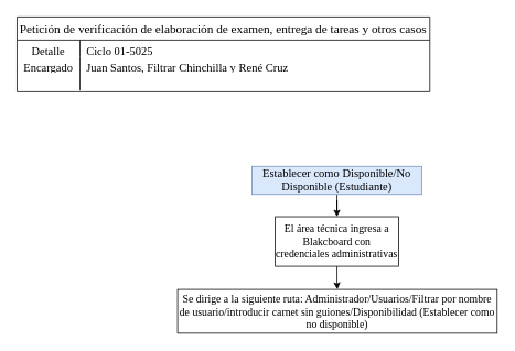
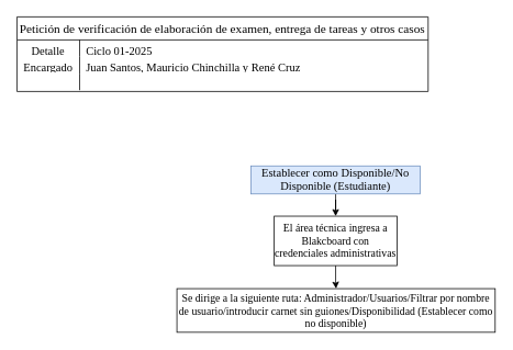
  <mxCell id="0" />
  <mxCell id="1" parent="0" />
  <mxCell id="2" value="Petición de verificación de elaboración de examen, entrega de tareas y otros casos" style="shape=table;startSize=28;container=1;collapsible=0;childLayout=tableLayout;fixedRows=1;rowLines=0;fontStyle=0;strokeColor=default;fontSize=15;fontFamily=Times New Roman;" vertex="1" parent="1"><mxGeometry x="20" y="20" width="498.697" height="90.612" as="geometry" /></mxCell>
  <mxCell id="3" value="" style="shape=tableRow;horizontal=0;startSize=0;swimlaneHead=0;swimlaneBody=0;top=0;left=0;bottom=0;right=0;collapsible=0;dropTarget=0;fillColor=none;points=[[0,0.5],[1,0.5]];portConstraint=eastwest;strokeColor=inherit;fontSize=16;fontFamily=Times New Roman;" vertex="1" parent="2"><mxGeometry y="28" width="498.697" height="20" as="geometry" /></mxCell>
  <mxCell id="4" value="&lt;font style=&quot;font-size: 14px;&quot;&gt;Detalle&lt;/font&gt;&lt;div&gt;&lt;br&gt;&lt;/div&gt;" style="shape=partialRectangle;html=1;whiteSpace=wrap;connectable=0;fillColor=none;top=0;left=0;bottom=0;right=0;overflow=hidden;pointerEvents=1;strokeColor=inherit;fontSize=16;fontFamily=Times New Roman;" vertex="1" parent="3"><mxGeometry width="76" height="20" as="geometry"><mxRectangle width="76" height="20" as="alternateBounds" /></mxGeometry></mxCell>
- <mxCell id="5" value="&lt;font style=&quot;font-size: 14px;&quot;&gt;Ciclo 01-5025&lt;/font&gt;" style="shape=partialRectangle;html=1;whiteSpace=wrap;connectable=0;fillColor=none;top=0;left=0;bottom=0;right=0;align=left;spacingLeft=6;overflow=hidden;strokeColor=inherit;fontSize=16;fontFamily=Times New Roman;" vertex="1" parent="3"><mxGeometry x="76" width="423" height="20" as="geometry"><mxRectangle width="423" height="20" as="alternateBounds" /></mxGeometry></mxCell>
+ <mxCell id="5" value="&lt;font style=&quot;font-size: 14px;&quot;&gt;Ciclo 01-2025&lt;/font&gt;" style="shape=partialRectangle;html=1;whiteSpace=wrap;connectable=0;fillColor=none;top=0;left=0;bottom=0;right=0;align=left;spacingLeft=6;overflow=hidden;strokeColor=inherit;fontSize=16;fontFamily=Times New Roman;" vertex="1" parent="3"><mxGeometry x="76" width="423" height="20" as="geometry"><mxRectangle width="423" height="20" as="alternateBounds" /></mxGeometry></mxCell>
  <mxCell id="6" value="" style="shape=tableRow;horizontal=0;startSize=0;swimlaneHead=0;swimlaneBody=0;top=0;left=0;bottom=0;right=0;collapsible=0;dropTarget=0;fillColor=none;points=[[0,0.5],[1,0.5]];portConstraint=eastwest;strokeColor=inherit;fontSize=16;fontFamily=Times New Roman;" vertex="1" parent="2"><mxGeometry y="48" width="498.697" height="21" as="geometry" /></mxCell>
  <mxCell id="7" value="&lt;font style=&quot;font-size: 14px;&quot;&gt;Encargado&lt;/font&gt;" style="shape=partialRectangle;html=1;whiteSpace=wrap;connectable=0;fillColor=none;top=0;left=0;bottom=0;right=0;overflow=hidden;strokeColor=inherit;fontSize=16;fontFamily=Times New Roman;" vertex="1" parent="6"><mxGeometry width="76" height="21" as="geometry"><mxRectangle width="76" height="21" as="alternateBounds" /></mxGeometry></mxCell>
- <mxCell id="8" value="&lt;span style=&quot;font-size: 14px;&quot;&gt;Juan Santos, Filtrar Chinchilla y René Cruz&lt;/span&gt;" style="shape=partialRectangle;html=1;whiteSpace=wrap;connectable=0;fillColor=none;top=0;left=0;bottom=0;right=0;align=left;spacingLeft=6;overflow=hidden;strokeColor=inherit;fontSize=16;fontFamily=Times New Roman;" vertex="1" parent="6"><mxGeometry x="76" width="423" height="21" as="geometry"><mxRectangle width="423" height="21" as="alternateBounds" /></mxGeometry></mxCell>
+ <mxCell id="8" value="&lt;span style=&quot;font-size: 14px;&quot;&gt;Juan Santos, Mauricio Chinchilla y René Cruz&lt;/span&gt;" style="shape=partialRectangle;html=1;whiteSpace=wrap;connectable=0;fillColor=none;top=0;left=0;bottom=0;right=0;align=left;spacingLeft=6;overflow=hidden;strokeColor=inherit;fontSize=16;fontFamily=Times New Roman;" vertex="1" parent="6"><mxGeometry x="76" width="423" height="21" as="geometry"><mxRectangle width="423" height="21" as="alternateBounds" /></mxGeometry></mxCell>
  <mxCell id="9" value="" style="shape=tableRow;horizontal=0;startSize=0;swimlaneHead=0;swimlaneBody=0;top=0;left=0;bottom=0;right=0;collapsible=0;dropTarget=0;fillColor=none;points=[[0,0.5],[1,0.5]];portConstraint=eastwest;strokeColor=inherit;fontSize=16;fontFamily=Times New Roman;" vertex="1" parent="2"><mxGeometry y="69" width="498.697" height="20" as="geometry" /></mxCell>
  <mxCell id="10" value="" style="shape=partialRectangle;html=1;whiteSpace=wrap;connectable=0;fillColor=none;top=0;left=0;bottom=0;right=0;overflow=hidden;strokeColor=inherit;fontSize=16;fontFamily=Times New Roman;" vertex="1" parent="9"><mxGeometry width="76" height="20" as="geometry"><mxRectangle width="76" height="20" as="alternateBounds" /></mxGeometry></mxCell>
  <mxCell id="11" value="" style="shape=partialRectangle;html=1;whiteSpace=wrap;connectable=0;fillColor=none;top=0;left=0;bottom=0;right=0;align=left;spacingLeft=6;overflow=hidden;strokeColor=inherit;fontSize=16;fontFamily=Times New Roman;" vertex="1" parent="9"><mxGeometry x="76" width="423" height="20" as="geometry"><mxRectangle width="423" height="20" as="alternateBounds" /></mxGeometry></mxCell>
  <mxCell id="12" value="" style="edgeStyle=orthogonalEdgeStyle;rounded=0;orthogonalLoop=1;jettySize=auto;html=1;" edge="1" parent="1" source="13" target="15"><mxGeometry relative="1" as="geometry" /></mxCell>
  <mxCell id="13" value="&lt;span style=&quot;font-size: 14px;&quot;&gt;Establecer como Disponible/No Disponible (Estudiante)&lt;/span&gt;" style="rounded=0;whiteSpace=wrap;html=1;fillColor=#dae8fc;strokeColor=#6c8ebf;fontFamily=Times New Roman;fontSize=13;" vertex="1" parent="1"><mxGeometry x="304" y="201" width="205" height="34" as="geometry" /></mxCell>
  <mxCell id="14" value="" style="edgeStyle=orthogonalEdgeStyle;rounded=0;orthogonalLoop=1;jettySize=auto;html=1;" edge="1" parent="1" source="15" target="16"><mxGeometry relative="1" as="geometry" /></mxCell>
  <mxCell id="15" value="El área técnica ingresa a Blakcboard con credenciales administrativas" style="whiteSpace=wrap;html=1;fontSize=13;fontFamily=Times New Roman;rounded=0;" vertex="1" parent="1"><mxGeometry x="332" y="262" width="149" height="60" as="geometry" /></mxCell>
  <mxCell id="16" value="Se dirige a la siguiente ruta: Administrador/Usuarios/Filtrar por nombre de usuario/introducir carnet sin guiones/Disponibilidad (Establecer como no disponible)" style="whiteSpace=wrap;html=1;fontSize=13;fontFamily=Times New Roman;rounded=0;" vertex="1" parent="1"><mxGeometry x="214" y="350" width="386" height="53" as="geometry" /></mxCell>
